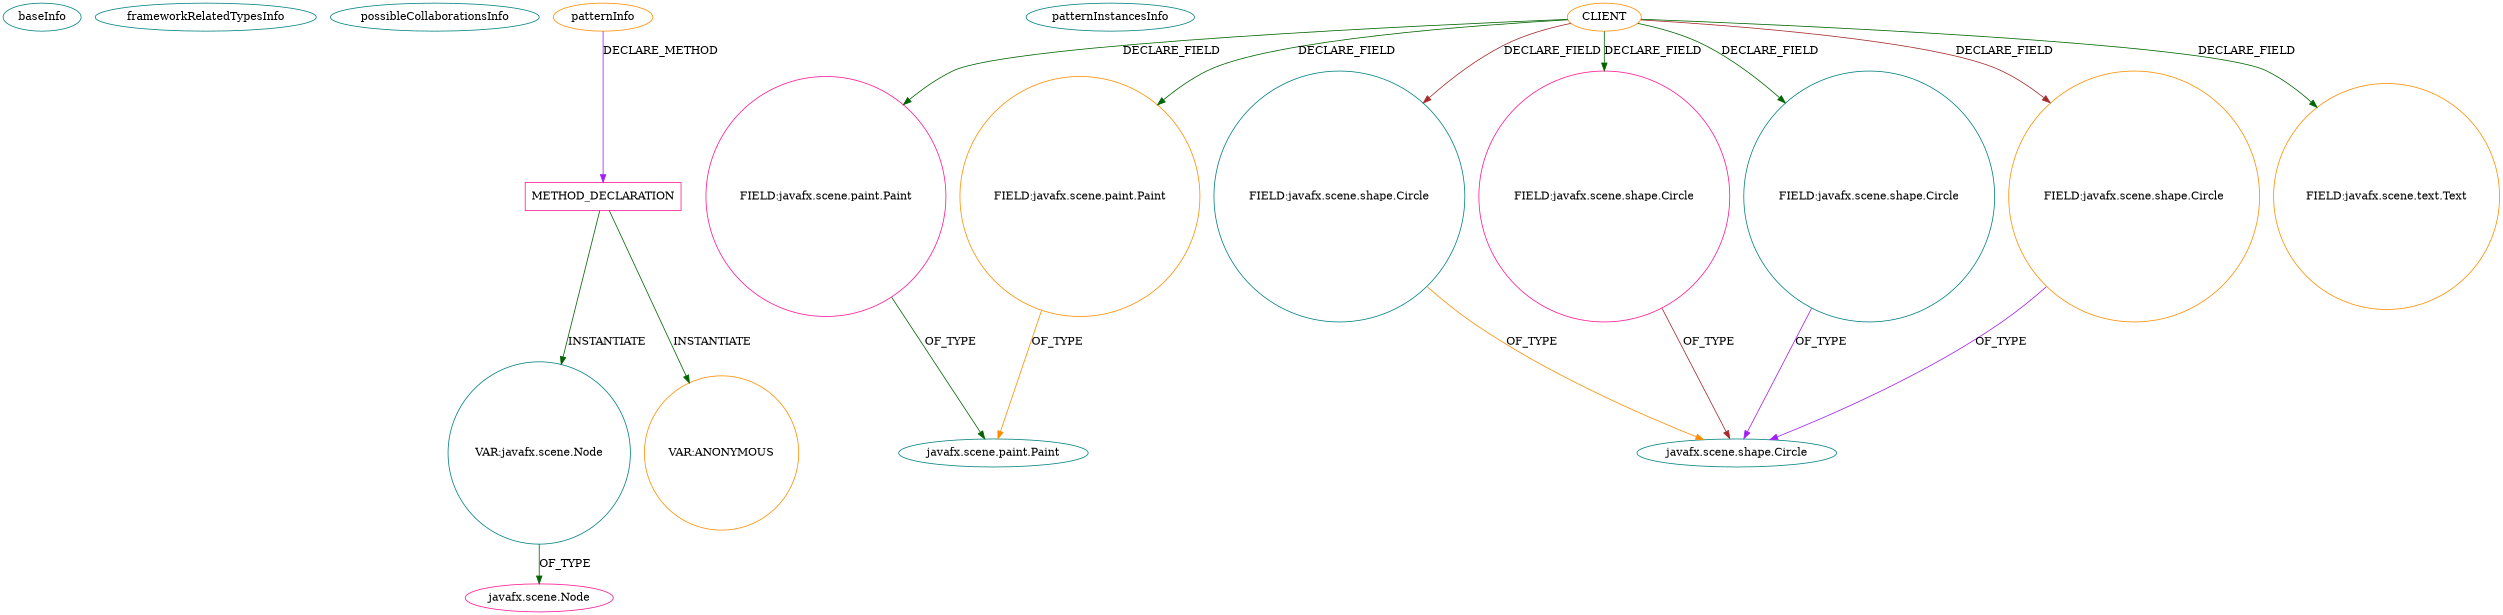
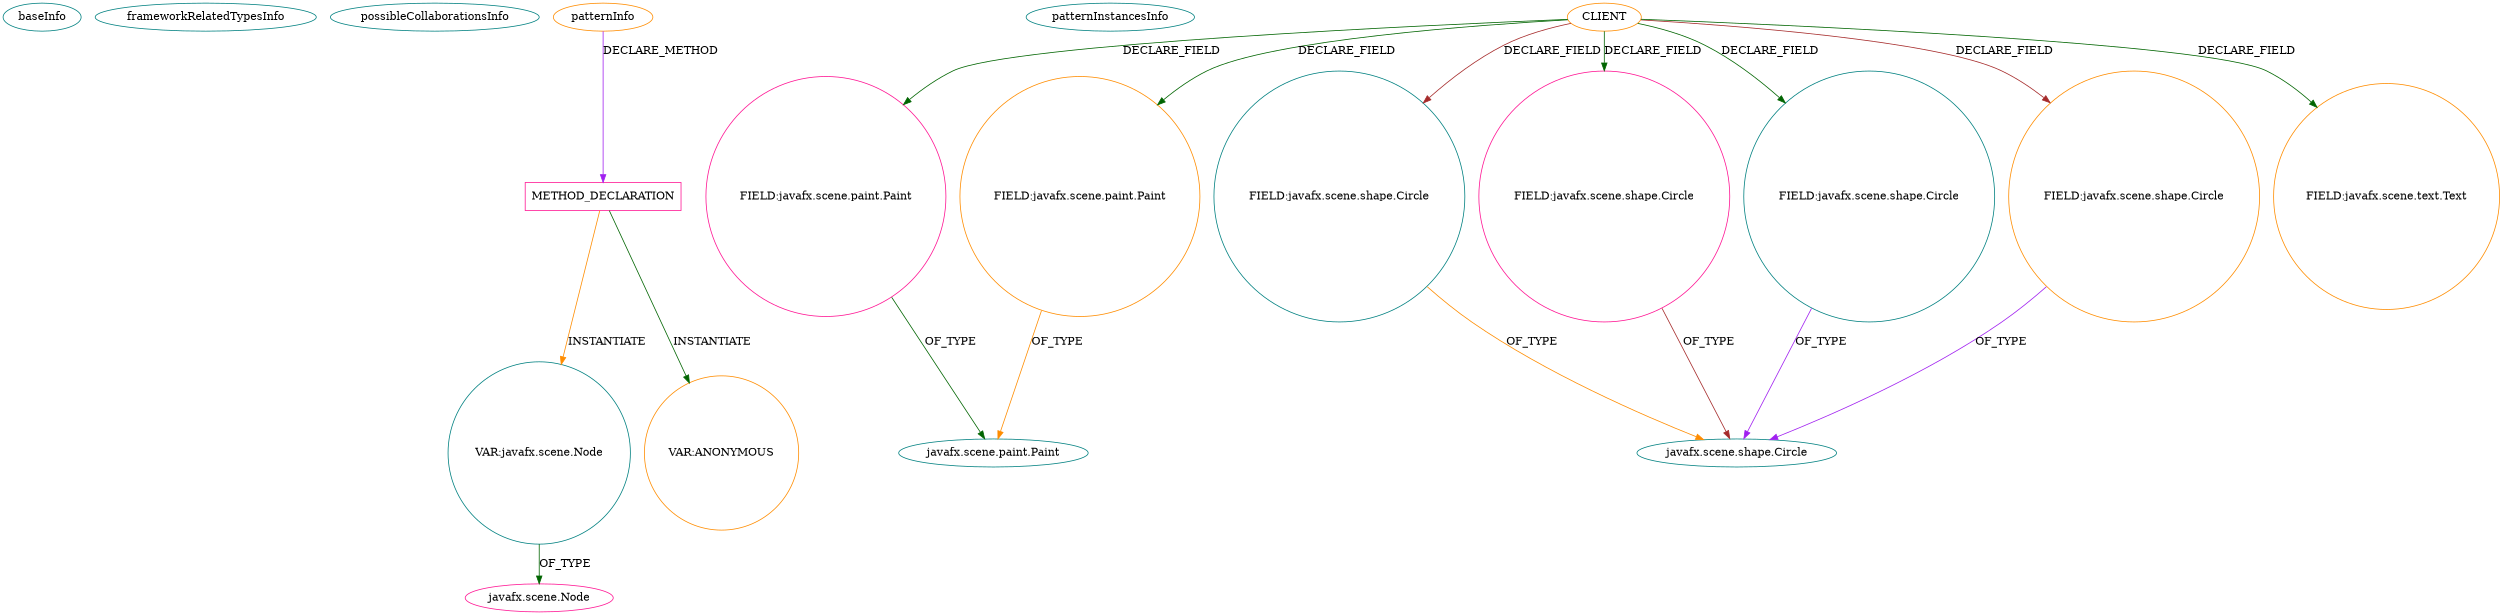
  digraph {
    node [color=teal isFrameworkType=false vertexType=FIELD_DECLARATION]
    edge [color=darkgreen]
    baseInfo [category=pattern graphId=3021 isAnonymous=false possibleRelation=false isFrameworkType="" vertexType=""]
    frameworkRelatedTypesInfo [isFrameworkType="" vertexType=""]
    possibleCollaborationsInfo [isFrameworkType="" vertexType=""]
    patternInfo [color=darkorange frequency=2.0 patternRootClient=0 isFrameworkType="" vertexType=""]
    n5 [color=deeppink label=METHOD_DECLARATION shape=box vertexType=CLIENT_METHOD_DECLARATION]
    patternInstancesInfo [0="MrLoNee-RadialFx~/MrLoNee-RadialFx/RadialFx-master/src/com/mrlonee/radialfx/moviemenu/RadialMovieMenu.java~RadialMovieMenu~969" 1="MrLoNee-RadialFx~/MrLoNee-RadialFx/RadialFx-master/src/com/mrlonee/radialfx/thermostat/NestNoCss.java~NestNoCss~985" isFrameworkType="" vertexType=""]
    n7 [color=deeppink label="FIELD:javafx.scene.paint.Paint" shape=circle]
    n8 [label="javafx.scene.paint.Paint" vertexType=FRAMEWORK_CLASS_TYPE]
    n9 [color=darkorange label=CLIENT vertexType=ROOT_CLIENT_CLASS_DECLARATION]
    n10 [label="FIELD:javafx.scene.shape.Circle" shape=circle]
    n11 [color=darkorange label="FIELD:javafx.scene.shape.Circle" shape=circle]
    n12 [label="FIELD:javafx.scene.shape.Circle" shape=circle]
    n13 [color=deeppink label="FIELD:javafx.scene.shape.Circle" shape=circle]
    n14 [color=darkorange label="FIELD:javafx.scene.paint.Paint" shape=circle]
    n15 [color=darkorange label="FIELD:javafx.scene.text.Text" shape=circle]
    n16 [label="javafx.scene.shape.Circle" vertexType=FRAMEWORK_CLASS_TYPE]
    n17 [label="VAR:javafx.scene.Node" shape=circle vertexType=VARIABLE_EXPRESION]
    n18 [color=darkorange label="VAR:ANONYMOUS" shape=circle vertexType=VARIABLE_EXPRESION]
    n19 [color=deeppink label="javafx.scene.Node" vertexType=FRAMEWORK_CLASS_TYPE]
    patternInfo -> n5 [color=purple label=DECLARE_METHOD]
-   n5 -> n17 [label=INSTANTIATE]
+   n5 -> n17 [color=darkorange label=INSTANTIATE]
    n5 -> n18 [label=INSTANTIATE]
    n7 -> n8 [label=OF_TYPE]
    n9 -> n7 [label=DECLARE_FIELD]
    n9 -> n10 [label=DECLARE_FIELD]
    n9 -> n11 [color=brown label=DECLARE_FIELD]
    n9 -> n12 [color=brown label=DECLARE_FIELD]
    n9 -> n13 [label=DECLARE_FIELD]
    n9 -> n14 [label=DECLARE_FIELD]
    n9 -> n15 [label=DECLARE_FIELD]
    n10 -> n16 [color=purple label=OF_TYPE]
    n11 -> n16 [color=purple label=OF_TYPE]
    n12 -> n16 [color=darkorange label=OF_TYPE]
    n13 -> n16 [color=brown label=OF_TYPE]
    n14 -> n8 [color=darkorange label=OF_TYPE]
    n17 -> n19 [label=OF_TYPE]
  }
